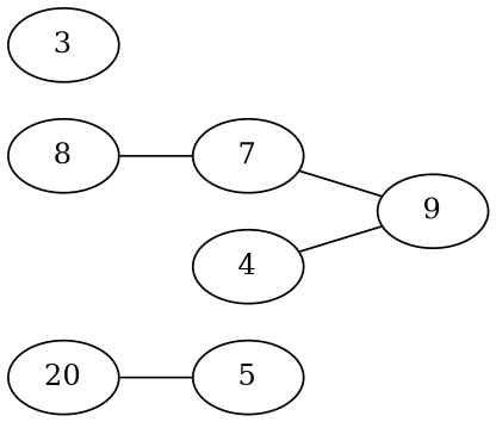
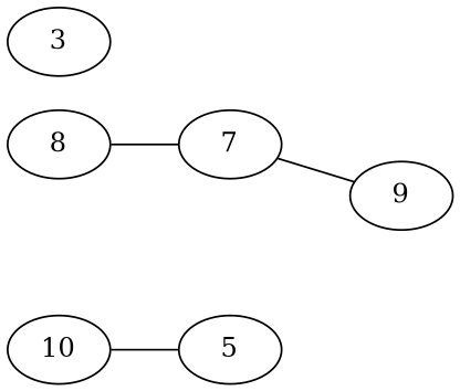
  strict graph {
    rankdir=LR
    node [shape=ellipse]
-   10 [label=20]
+   10
    5
    n3 [label=8]
    7
    9
    3
-   4
    10 -- 5
    n3 -- 7
    7 -- 9
-   4 -- 9
  }
